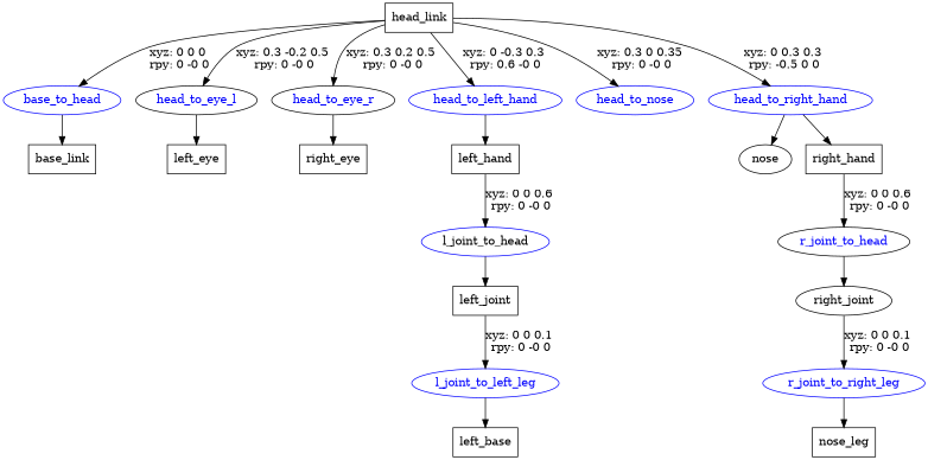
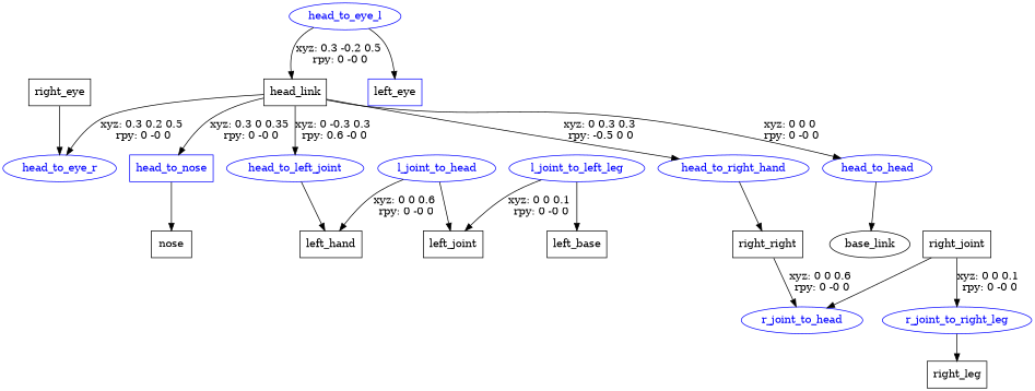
  digraph {
    node [shape=box]
    n1 [label=head_link]
-   base_to_head [color=blue fontcolor=blue shape=ellipse]
-   head_to_eye_l [color=black fontcolor=blue shape=ellipse]
-   head_to_eye_r [color=black fontcolor=blue shape=ellipse]
-   head_to_left_hand [color=blue fontcolor=blue shape=ellipse]
-   head_to_nose [color=blue fontcolor=blue shape=ellipse]
+   base_to_head [color=blue fontcolor=blue shape=ellipse label=head_to_head]
+   head_to_eye_l [color=blue fontcolor=blue shape=ellipse]
+   head_to_eye_r [color=blue fontcolor=blue shape=ellipse]
+   head_to_left_hand [color=blue fontcolor=blue shape=ellipse label=head_to_left_joint]
+   head_to_nose [color=blue fontcolor=blue]
    head_to_right_hand [color=blue fontcolor=blue shape=ellipse]
-   n8 [label=base_link]
-   n9 [label=left_eye]
+   n8 [label=base_link shape=ellipse]
+   n9 [label=left_eye color=blue]
    n10 [label=right_eye]
    n11 [label=left_hand]
-   n12 [label=nose shape=ellipse]
-   n13 [label=right_hand]
-   l_joint_to_head [color=blue fontcolor=black shape=ellipse]
+   n12 [label=nose]
+   n13 [label=right_right]
+   l_joint_to_head [color=blue fontcolor=blue shape=ellipse]
    n15 [label=left_joint]
    l_joint_to_left_leg [color=blue fontcolor=blue shape=ellipse]
    n17 [label=left_base]
-   r_joint_to_head [color=black fontcolor=blue shape=ellipse]
-   n19 [label=right_joint shape=ellipse]
+   r_joint_to_head [color=blue fontcolor=blue shape=ellipse]
+   n19 [label=right_joint]
    r_joint_to_right_leg [color=blue fontcolor=blue shape=ellipse]
-   n21 [label=nose_leg]
+   n21 [label=right_leg]
    n1 -> base_to_head [label="xyz: 0 0 0 \nrpy: 0 -0 0"]
-   n1 -> head_to_eye_l [label="xyz: 0.3 -0.2 0.5 \nrpy: 0 -0 0"]
+   head_to_eye_l -> n1 [label="xyz: 0.3 -0.2 0.5 \nrpy: 0 -0 0"]
    n1 -> head_to_eye_r [label="xyz: 0.3 0.2 0.5 \nrpy: 0 -0 0"]
    n1 -> head_to_left_hand [label="xyz: 0 -0.3 0.3 \nrpy: 0.6 -0 0"]
    n1 -> head_to_nose [label="xyz: 0.3 0 0.35 \nrpy: 0 -0 0"]
    n1 -> head_to_right_hand [label="xyz: 0 0.3 0.3 \nrpy: -0.5 0 0"]
    base_to_head -> n8
    head_to_eye_l -> n9
-   head_to_eye_r -> n10
+   n10 -> head_to_eye_r
    head_to_left_hand -> n11
-   head_to_right_hand -> n12
+   head_to_nose -> n12
    head_to_right_hand -> n13
-   n11 -> l_joint_to_head [label="xyz: 0 0 0.6 \nrpy: 0 -0 0"]
+   l_joint_to_head -> n11 [label="xyz: 0 0 0.6 \nrpy: 0 -0 0"]
    n13 -> r_joint_to_head [label="xyz: 0 0 0.6 \nrpy: 0 -0 0"]
    l_joint_to_head -> n15
-   n15 -> l_joint_to_left_leg [label="xyz: 0 0 0.1 \nrpy: 0 -0 0"]
+   l_joint_to_left_leg -> n15 [label="xyz: 0 0 0.1 \nrpy: 0 -0 0"]
    l_joint_to_left_leg -> n17
-   r_joint_to_head -> n19
+   n19 -> r_joint_to_head
    n19 -> r_joint_to_right_leg [label="xyz: 0 0 0.1 \nrpy: 0 -0 0"]
    r_joint_to_right_leg -> n21
  }
